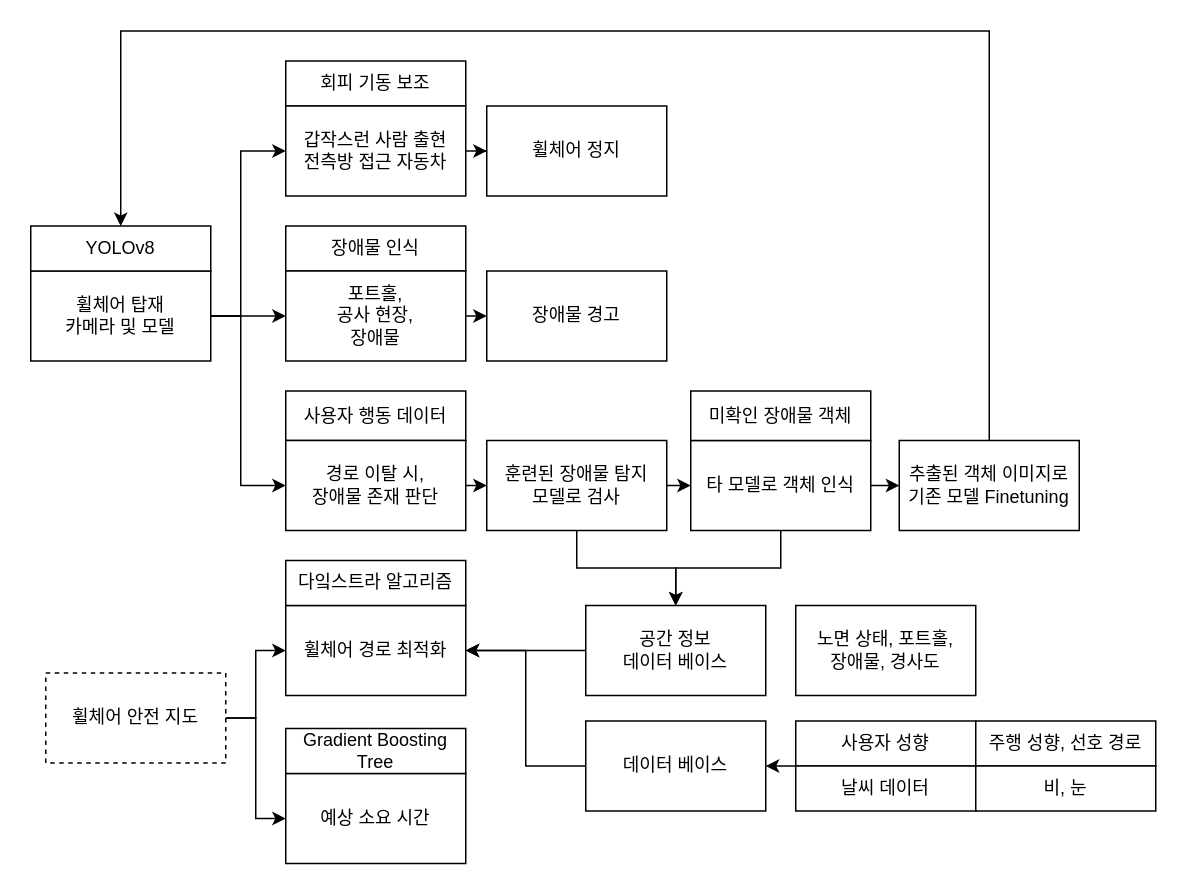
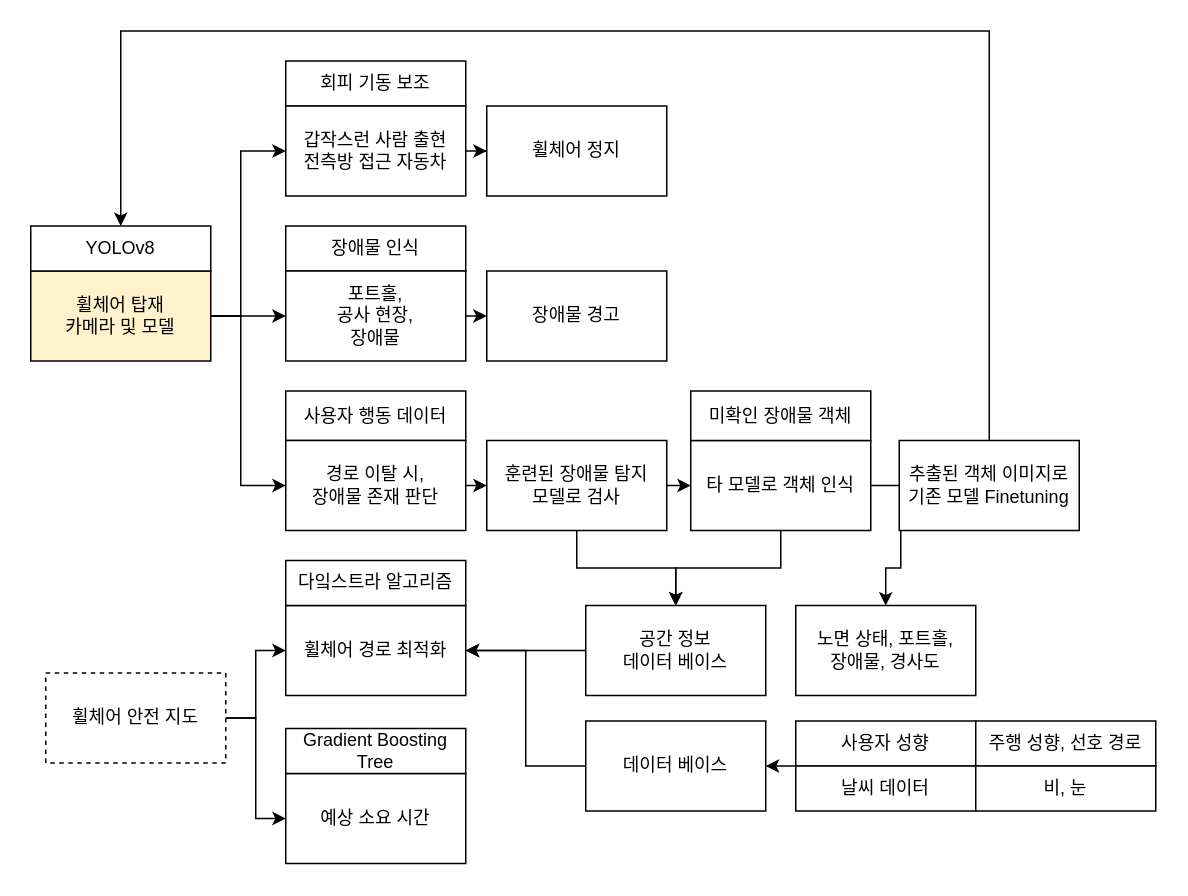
  <mxCell id="0" />
  <mxCell id="1" parent="0" />
  <mxCell id="2" style="edgeStyle=orthogonalEdgeStyle;rounded=0;orthogonalLoop=1;jettySize=auto;html=1;exitX=1;exitY=0.5;exitDx=0;exitDy=0;entryX=0;entryY=0.5;entryDx=0;entryDy=0;" edge="1" parent="1" source="5" target="8"><mxGeometry relative="1" as="geometry"><Array as="points"><mxPoint x="160" y="210" /><mxPoint x="160" y="100" /></Array></mxGeometry></mxCell>
  <mxCell id="3" style="edgeStyle=orthogonalEdgeStyle;rounded=0;orthogonalLoop=1;jettySize=auto;html=1;exitX=1;exitY=0.5;exitDx=0;exitDy=0;entryX=0;entryY=0.5;entryDx=0;entryDy=0;" edge="1" parent="1" source="5" target="12"><mxGeometry relative="1" as="geometry" /></mxCell>
  <mxCell id="4" style="edgeStyle=orthogonalEdgeStyle;rounded=0;orthogonalLoop=1;jettySize=auto;html=1;exitX=1;exitY=0.5;exitDx=0;exitDy=0;entryX=0;entryY=0.5;entryDx=0;entryDy=0;" edge="1" parent="1" source="5" target="21"><mxGeometry relative="1" as="geometry"><Array as="points"><mxPoint x="160" y="210" /><mxPoint x="160" y="323" /></Array></mxGeometry></mxCell>
- <mxCell id="5" value="휠체어 탑재&lt;br&gt;카메라 및 모델" style="rounded=0;whiteSpace=wrap;html=1;" vertex="1" parent="1"><mxGeometry x="20" y="180" width="120" height="60" as="geometry" /></mxCell>
+ <mxCell id="5" value="휠체어 탑재&lt;br&gt;카메라 및 모델" style="rounded=0;whiteSpace=wrap;html=1;fillColor=#fff2cc;" vertex="1" parent="1"><mxGeometry x="20" y="180" width="120" height="60" as="geometry" /></mxCell>
  <mxCell id="6" value="회피 기동 보조" style="rounded=0;whiteSpace=wrap;html=1;" vertex="1" parent="1"><mxGeometry x="190" y="40" width="120" height="30" as="geometry" /></mxCell>
  <mxCell id="7" style="edgeStyle=orthogonalEdgeStyle;rounded=0;orthogonalLoop=1;jettySize=auto;html=1;exitX=1;exitY=0.5;exitDx=0;exitDy=0;" edge="1" parent="1" source="8" target="9"><mxGeometry relative="1" as="geometry" /></mxCell>
  <mxCell id="8" value="갑작스런 사람 출현&lt;br&gt;전측방 접근 자동차" style="rounded=0;whiteSpace=wrap;html=1;" vertex="1" parent="1"><mxGeometry x="190" y="70" width="120" height="60" as="geometry" /></mxCell>
  <mxCell id="9" value="휠체어 정지" style="rounded=0;whiteSpace=wrap;html=1;" vertex="1" parent="1"><mxGeometry x="324" y="70" width="120" height="60" as="geometry" /></mxCell>
  <mxCell id="10" value="장애물 인식" style="rounded=0;whiteSpace=wrap;html=1;" vertex="1" parent="1"><mxGeometry x="190" y="150" width="120" height="30" as="geometry" /></mxCell>
  <mxCell id="11" style="edgeStyle=orthogonalEdgeStyle;rounded=0;orthogonalLoop=1;jettySize=auto;html=1;exitX=1;exitY=0.5;exitDx=0;exitDy=0;entryX=0;entryY=0.5;entryDx=0;entryDy=0;" edge="1" parent="1" source="12" target="34"><mxGeometry relative="1" as="geometry" /></mxCell>
  <mxCell id="12" value="포트홀,&lt;br&gt;공사 현장,&lt;br&gt;장애물" style="rounded=0;whiteSpace=wrap;html=1;" vertex="1" parent="1"><mxGeometry x="190" y="180" width="120" height="60" as="geometry" /></mxCell>
  <mxCell id="13" style="edgeStyle=orthogonalEdgeStyle;rounded=0;orthogonalLoop=1;jettySize=auto;html=1;exitX=0;exitY=0.5;exitDx=0;exitDy=0;entryX=1;entryY=0.5;entryDx=0;entryDy=0;" edge="1" parent="1" source="14" target="15"><mxGeometry relative="1" as="geometry" /></mxCell>
  <mxCell id="14" value="공간 정보&lt;br&gt;데이터 베이스" style="rounded=0;whiteSpace=wrap;html=1;" vertex="1" parent="1"><mxGeometry x="390" y="403" width="120" height="60" as="geometry" /></mxCell>
  <mxCell id="15" value="휠체어 경로 최적화" style="rounded=0;whiteSpace=wrap;html=1;" vertex="1" parent="1"><mxGeometry x="190" y="403" width="120" height="60" as="geometry" /></mxCell>
  <mxCell id="16" value="다잌스트라 알고리즘" style="rounded=0;whiteSpace=wrap;html=1;" vertex="1" parent="1"><mxGeometry x="190" y="373" width="120" height="30" as="geometry" /></mxCell>
  <mxCell id="17" value="노면 상태, 포트홀,&lt;br&gt;장애물, 경사도" style="rounded=0;whiteSpace=wrap;html=1;" vertex="1" parent="1"><mxGeometry x="530" y="403" width="120" height="60" as="geometry" /></mxCell>
  <mxCell id="18" value="YOLOv8" style="rounded=0;whiteSpace=wrap;html=1;" vertex="1" parent="1"><mxGeometry x="20" y="150" width="120" height="30" as="geometry" /></mxCell>
  <mxCell id="19" value="사용자 행동 데이터" style="rounded=0;whiteSpace=wrap;html=1;" vertex="1" parent="1"><mxGeometry x="190" y="260" width="120" height="33" as="geometry" /></mxCell>
  <mxCell id="20" style="edgeStyle=orthogonalEdgeStyle;rounded=0;orthogonalLoop=1;jettySize=auto;html=1;exitX=1;exitY=0.5;exitDx=0;exitDy=0;entryX=0;entryY=0.5;entryDx=0;entryDy=0;" edge="1" parent="1" source="21" target="37"><mxGeometry relative="1" as="geometry" /></mxCell>
  <mxCell id="21" value="경로 이탈 시,&lt;br&gt;장애물 존재 판단" style="rounded=0;whiteSpace=wrap;html=1;" vertex="1" parent="1"><mxGeometry x="190" y="293" width="120" height="60" as="geometry" /></mxCell>
  <mxCell id="22" value="예상 소요 시간" style="rounded=0;whiteSpace=wrap;html=1;" vertex="1" parent="1"><mxGeometry x="190" y="515" width="120" height="60" as="geometry" /></mxCell>
  <mxCell id="23" value="Gradient Boosting Tree" style="rounded=0;whiteSpace=wrap;html=1;" vertex="1" parent="1"><mxGeometry x="190" y="485" width="120" height="30" as="geometry" /></mxCell>
  <mxCell id="24" style="edgeStyle=orthogonalEdgeStyle;rounded=0;orthogonalLoop=1;jettySize=auto;html=1;exitX=0;exitY=0.5;exitDx=0;exitDy=0;entryX=1;entryY=0.5;entryDx=0;entryDy=0;" edge="1" parent="1" source="25" target="15"><mxGeometry relative="1" as="geometry" /></mxCell>
  <mxCell id="25" value="데이터 베이스" style="rounded=0;whiteSpace=wrap;html=1;" vertex="1" parent="1"><mxGeometry x="390" y="480" width="120" height="60" as="geometry" /></mxCell>
  <mxCell id="26" style="edgeStyle=orthogonalEdgeStyle;rounded=0;orthogonalLoop=1;jettySize=auto;html=1;exitX=0;exitY=1;exitDx=0;exitDy=0;entryX=1;entryY=0.5;entryDx=0;entryDy=0;" edge="1" parent="1" source="27" target="25"><mxGeometry relative="1" as="geometry" /></mxCell>
  <mxCell id="27" value="사용자 성향" style="rounded=0;whiteSpace=wrap;html=1;" vertex="1" parent="1"><mxGeometry x="530" y="480" width="120" height="30" as="geometry" /></mxCell>
  <mxCell id="28" value="날씨 데이터" style="rounded=0;whiteSpace=wrap;html=1;" vertex="1" parent="1"><mxGeometry x="530" y="510" width="120" height="30" as="geometry" /></mxCell>
  <mxCell id="29" value="주행 성향, 선호 경로" style="rounded=0;whiteSpace=wrap;html=1;" vertex="1" parent="1"><mxGeometry x="650" y="480" width="120" height="30" as="geometry" /></mxCell>
  <mxCell id="30" value="비, 눈" style="rounded=0;whiteSpace=wrap;html=1;" vertex="1" parent="1"><mxGeometry x="650" y="510" width="120" height="30" as="geometry" /></mxCell>
  <mxCell id="31" style="edgeStyle=orthogonalEdgeStyle;rounded=0;orthogonalLoop=1;jettySize=auto;html=1;exitX=1;exitY=0.5;exitDx=0;exitDy=0;entryX=0;entryY=0.5;entryDx=0;entryDy=0;" edge="1" parent="1" source="33" target="15"><mxGeometry relative="1" as="geometry" /></mxCell>
  <mxCell id="32" style="edgeStyle=orthogonalEdgeStyle;rounded=0;orthogonalLoop=1;jettySize=auto;html=1;exitX=1;exitY=0.5;exitDx=0;exitDy=0;entryX=0;entryY=0.5;entryDx=0;entryDy=0;" edge="1" parent="1" source="33" target="22"><mxGeometry relative="1" as="geometry" /></mxCell>
  <mxCell id="33" value="휠체어 안전 지도" style="rounded=0;whiteSpace=wrap;html=1;dashed=1;" vertex="1" parent="1"><mxGeometry x="30" y="448" width="120" height="60" as="geometry" /></mxCell>
  <mxCell id="34" value="장애물 경고" style="rounded=0;whiteSpace=wrap;html=1;" vertex="1" parent="1"><mxGeometry x="324" y="180" width="120" height="60" as="geometry" /></mxCell>
  <mxCell id="35" style="edgeStyle=orthogonalEdgeStyle;rounded=0;orthogonalLoop=1;jettySize=auto;html=1;exitX=1;exitY=0.5;exitDx=0;exitDy=0;entryX=0;entryY=0.5;entryDx=0;entryDy=0;" edge="1" parent="1" source="37" target="40"><mxGeometry relative="1" as="geometry" /></mxCell>
  <mxCell id="36" style="edgeStyle=orthogonalEdgeStyle;rounded=0;orthogonalLoop=1;jettySize=auto;html=1;exitX=0.5;exitY=1;exitDx=0;exitDy=0;entryX=0.5;entryY=0;entryDx=0;entryDy=0;" edge="1" parent="1" source="37" target="14"><mxGeometry relative="1" as="geometry" /></mxCell>
  <mxCell id="37" value="훈련된 장애물 탐지 &lt;br&gt;모델로 검사" style="rounded=0;whiteSpace=wrap;html=1;" vertex="1" parent="1"><mxGeometry x="324" y="293" width="120" height="60" as="geometry" /></mxCell>
- <mxCell id="38" style="edgeStyle=orthogonalEdgeStyle;rounded=0;orthogonalLoop=1;jettySize=auto;html=1;exitX=1;exitY=0.5;exitDx=0;exitDy=0;entryX=0;entryY=0.5;entryDx=0;entryDy=0;" edge="1" parent="1" source="40" target="42"><mxGeometry relative="1" as="geometry" /></mxCell>
+ <mxCell id="38" style="edgeStyle=orthogonalEdgeStyle;rounded=0;orthogonalLoop=1;jettySize=auto;html=1;exitX=1;exitY=0.5;exitDx=0;exitDy=0;" edge="1" parent="1" source="40" target="17"><mxGeometry relative="1" as="geometry" /></mxCell>
  <mxCell id="39" style="edgeStyle=orthogonalEdgeStyle;rounded=0;orthogonalLoop=1;jettySize=auto;html=1;exitX=0.5;exitY=1;exitDx=0;exitDy=0;entryX=0.5;entryY=0;entryDx=0;entryDy=0;" edge="1" parent="1" source="40" target="14"><mxGeometry relative="1" as="geometry" /></mxCell>
  <mxCell id="40" value="타 모델로 객체 인식" style="rounded=0;whiteSpace=wrap;html=1;" vertex="1" parent="1"><mxGeometry x="460" y="293" width="120" height="60" as="geometry" /></mxCell>
  <mxCell id="41" style="edgeStyle=orthogonalEdgeStyle;rounded=0;orthogonalLoop=1;jettySize=auto;html=1;exitX=0.5;exitY=0;exitDx=0;exitDy=0;entryX=0.5;entryY=0;entryDx=0;entryDy=0;" edge="1" parent="1" source="42" target="18"><mxGeometry relative="1" as="geometry"><Array as="points"><mxPoint x="659" y="20" /><mxPoint x="80" y="20" /></Array></mxGeometry></mxCell>
  <mxCell id="42" value="추출된 객체 이미지로 기존 모델 Finetuning" style="rounded=0;whiteSpace=wrap;html=1;" vertex="1" parent="1"><mxGeometry x="599" y="293" width="120" height="60" as="geometry" /></mxCell>
  <mxCell id="43" value="미확인 장애물 객체" style="rounded=0;whiteSpace=wrap;html=1;" vertex="1" parent="1"><mxGeometry x="460" y="260" width="120" height="33" as="geometry" /></mxCell>
